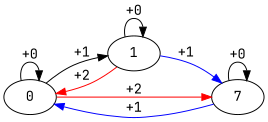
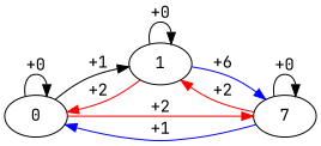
  digraph {
    fontname="JetBrains Mono"
    rankdir=LR
    node [fontname="JetBrains Mono"]
    edge [fontname="JetBrains Mono"]
    0
    1
    n3 [label=7]
    0 -> 0 [label="+0"]
    0 -> 1 [color=black label="+1"]
    0 -> n3 [color=red label="+2"]
    1 -> 0 [color=red label="+2"]
    1 -> 1 [label="+0"]
-   1 -> n3 [color=blue label="+1"]
+   1 -> n3 [color=blue label="+6"]
    n3 -> 0 [color=blue label="+1"]
+   n3 -> 1 [color=red label="+2"]
    n3 -> n3 [label="+0"]
  }
